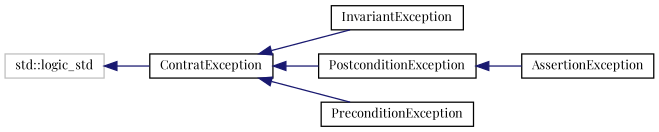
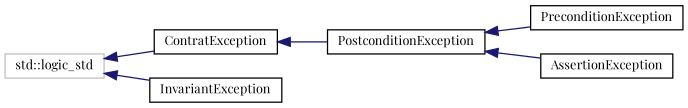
  digraph {
    fontname="Playfair Display"
    rankdir=LR
    node [color=black fillcolor=white fontname="Playfair Display" fontsize=10 shape=record style=filled]
    edge [color=midnightblue dir=back fontname="Playfair Display" fontsize=10 labelfontname=Helvetica labelfontsize=10 style=solid]
    n1 [color=grey75 height=0.2 label="std::logic_std" width=0.4]
    n2 [height=0.2 label=ContratException width=0.4]
    n3 [height=0.2 label=InvariantException width=0.4]
    n4 [height=0.2 label=PostconditionException width=0.4]
    n5 [height=0.2 label=PreconditionException width=0.4]
    n6 [height=0.2 label=AssertionException width=0.4]
    n1 -> n2
-   n2 -> n3
+   n1 -> n3
    n2 -> n4
-   n2 -> n5
+   n4 -> n5
    n4 -> n6
  }
